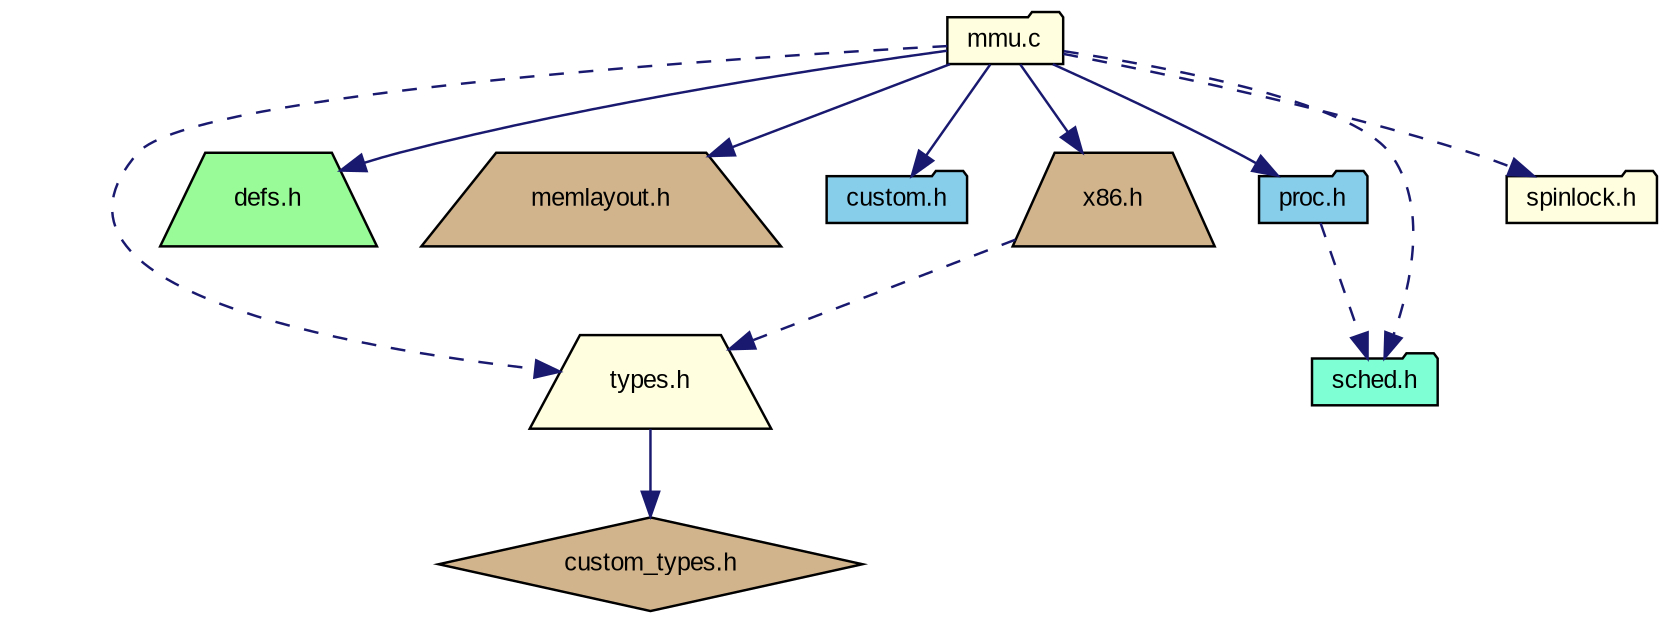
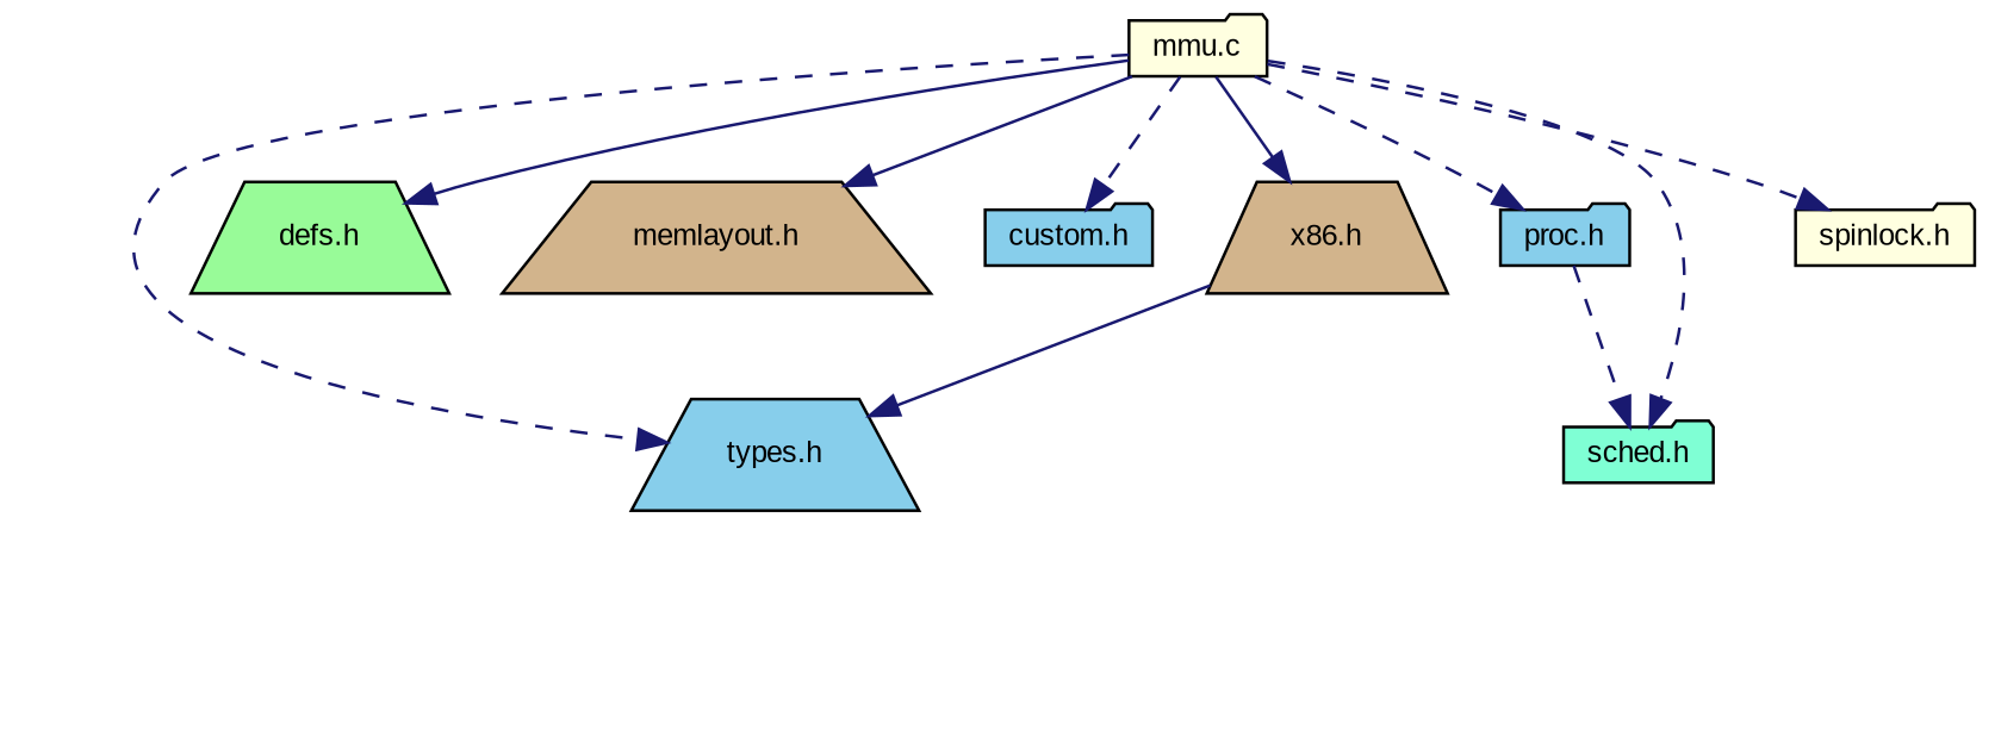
  digraph {
    fontname="Liberation Sans"
    node [color=black fillcolor=lightyellow fontname="Liberation Sans" fontsize=10 shape=folder style=filled]
    edge [color=midnightblue fontname="Liberation Sans" fontsize=10 labelfontname=Helvetica labelfontsize=10 style=solid]
    n1 [fontcolor=black height=0.2 label="mmu.c" width=0.4]
-   n2 [height=0.2 label="types.h" shape=trapezium width=0.4]
+   n2 [fillcolor=skyblue height=0.2 label="types.h" shape=trapezium width=0.4]
    n3 [fillcolor=palegreen height=0.2 label="defs.h" shape=trapezium width=0.4]
    n4 [fillcolor=tan height=0.2 label="memlayout.h" shape=trapezium width=0.4]
    n5 [fillcolor=skyblue height=0.2 label="custom.h" width=0.4]
    n6 [fillcolor=tan height=0.2 label="x86.h" shape=trapezium width=0.4]
    n7 [fillcolor=skyblue height=0.2 label="proc.h" width=0.4]
    n8 [fillcolor=aquamarine height=0.2 label="sched.h" width=0.4]
    n9 [height=0.2 label="spinlock.h" width=0.4]
-   n10 [fillcolor=tan height=0.2 label="custom_types.h" shape=diamond width=0.4]
    n1 -> n2 [style=dashed]
    n1 -> n3
    n1 -> n4
-   n1 -> n5
+   n1 -> n5 [style=dashed]
    n1 -> n6
-   n1 -> n7
+   n1 -> n7 [style=dashed]
    n1 -> n8 [style=dashed]
    n1 -> n9 [style=dashed]
-   n2 -> n10
-   n6 -> n2 [style=dashed]
+   n6 -> n2
    n7 -> n8 [style=dashed]
  }
